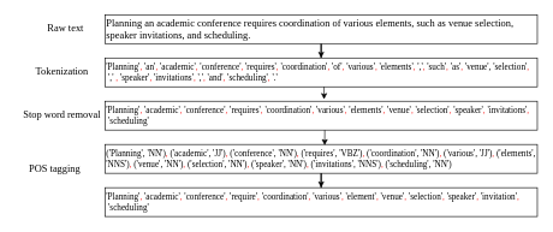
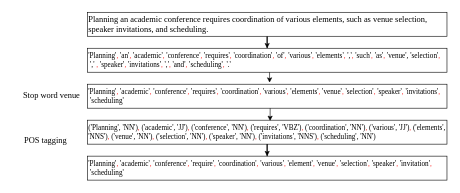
  <mxCell id="0" />
  <mxCell id="1" parent="0" />
  <mxCell id="2" style="edgeStyle=orthogonalEdgeStyle;rounded=0;orthogonalLoop=1;jettySize=auto;html=1;entryX=0.5;entryY=0;entryDx=0;entryDy=0;" edge="1" parent="1" source="3" target="8"><mxGeometry relative="1" as="geometry" /></mxCell>
  <mxCell id="3" value="&lt;div style=&quot;font-size: 14px;&quot;&gt;&lt;span style=&quot;background-color: initial; font-size: 14px;&quot;&gt;&lt;font style=&quot;font-size: 14px;&quot;&gt;Planning an academic conference requires coordination of various elements, such as venue selection, speaker invitations, and scheduling.&amp;nbsp;&lt;/font&gt;&lt;/span&gt;&lt;/div&gt;" style="rounded=0;whiteSpace=wrap;html=1;align=left;fontFamily=Garamond;fontSize=14;" vertex="1" parent="1"><mxGeometry x="145" y="20" width="600" height="40" as="geometry" /></mxCell>
- <mxCell id="4" value="Raw text" style="text;html=1;align=center;verticalAlign=middle;resizable=0;points=[];autosize=1;strokeColor=none;fillColor=none;fontFamily=Garamond;fontSize=14;" vertex="1" parent="1"><mxGeometry x="55" y="25" width="70" height="30" as="geometry" /></mxCell>
  <mxCell id="5" value="POS tagging" style="text;html=1;align=center;verticalAlign=middle;resizable=0;points=[];autosize=1;strokeColor=none;fillColor=none;fontFamily=Garamond;fontSize=14;" vertex="1" parent="1"><mxGeometry x="30" y="220" width="90" height="30" as="geometry" /></mxCell>
- <mxCell id="6" value="Stop word removal" style="text;html=1;align=center;verticalAlign=middle;resizable=0;points=[];autosize=1;strokeColor=none;fillColor=none;fontFamily=Garamond;fontSize=14;" vertex="1" parent="1"><mxGeometry x="20" y="145" width="130" height="30" as="geometry" /></mxCell>
- <mxCell id="7" value="Tokenization" style="text;html=1;align=center;verticalAlign=middle;resizable=0;points=[];autosize=1;strokeColor=none;fillColor=none;fontFamily=Garamond;fontSize=14;" vertex="1" parent="1"><mxGeometry x="40" y="85" width="90" height="30" as="geometry" /></mxCell>
+ <mxCell id="6" value="Stop word venue" style="text;html=1;align=center;verticalAlign=middle;resizable=0;points=[];autosize=1;strokeColor=none;fillColor=none;fontFamily=Garamond;fontSize=14;" vertex="1" parent="1"><mxGeometry x="20" y="145" width="130" height="30" as="geometry" /></mxCell>
  <mxCell id="8" value="&lt;div style=&quot;&quot;&gt;'Planning'&lt;font color=&quot;#ff3333&quot;&gt;,&lt;/font&gt; 'an'&lt;font color=&quot;#ff3333&quot;&gt;,&lt;/font&gt; 'academic'&lt;span style=&quot;color: rgb(255, 51, 51);&quot;&gt;,&lt;/span&gt;&amp;nbsp;'conference'&lt;span style=&quot;color: rgb(255, 51, 51);&quot;&gt;,&lt;/span&gt;&amp;nbsp;'requires'&lt;span style=&quot;color: rgb(255, 51, 51);&quot;&gt;,&lt;/span&gt;&amp;nbsp;'coordination'&lt;span style=&quot;color: rgb(255, 51, 51);&quot;&gt;,&lt;/span&gt;&amp;nbsp;'of'&lt;span style=&quot;color: rgb(255, 51, 51);&quot;&gt;,&lt;/span&gt;&amp;nbsp;'various'&lt;span style=&quot;color: rgb(255, 51, 51);&quot;&gt;,&lt;/span&gt;&amp;nbsp;'elements'&lt;span style=&quot;color: rgb(255, 51, 51);&quot;&gt;,&lt;/span&gt;&amp;nbsp;','&lt;span style=&quot;color: rgb(255, 51, 51);&quot;&gt;,&lt;/span&gt;&amp;nbsp;'such'&lt;span style=&quot;color: rgb(255, 51, 51);&quot;&gt;,&lt;/span&gt;&amp;nbsp;'as'&lt;span style=&quot;color: rgb(255, 51, 51);&quot;&gt;,&lt;/span&gt;&amp;nbsp;'venue',&amp;nbsp;&lt;span style=&quot;background-color: initial;&quot;&gt;'selection'&lt;/span&gt;&lt;span style=&quot;background-color: initial; color: rgb(255, 51, 51);&quot;&gt;,&lt;/span&gt;&lt;/div&gt;&lt;div style=&quot;&quot;&gt;&lt;span style=&quot;background-color: initial; color: rgb(255, 51, 51);&quot;&gt;&amp;nbsp;&lt;/span&gt;&lt;span style=&quot;background-color: initial;&quot;&gt;','&amp;nbsp;&lt;/span&gt;&lt;span style=&quot;background-color: initial; color: rgb(255, 51, 51);&quot;&gt;,&lt;/span&gt;&lt;span style=&quot;background-color: initial;&quot;&gt;&amp;nbsp;'speaker'&lt;/span&gt;&lt;span style=&quot;background-color: initial; color: rgb(255, 51, 51);&quot;&gt;,&lt;/span&gt;&lt;span style=&quot;background-color: initial;&quot;&gt;&amp;nbsp;'invitations'&lt;/span&gt;&lt;span style=&quot;background-color: initial; color: rgb(255, 51, 51);&quot;&gt;,&lt;/span&gt;&lt;span style=&quot;background-color: initial;&quot;&gt;&amp;nbsp;','&lt;/span&gt;&lt;span style=&quot;background-color: initial; color: rgb(255, 51, 51);&quot;&gt;,&lt;/span&gt;&lt;span style=&quot;background-color: initial;&quot;&gt;&amp;nbsp;'and'&lt;/span&gt;&lt;span style=&quot;background-color: initial; color: rgb(255, 51, 51);&quot;&gt;,&lt;/span&gt;&lt;span style=&quot;background-color: initial;&quot;&gt;&amp;nbsp;'scheduling'&lt;/span&gt;&lt;span style=&quot;background-color: initial; color: rgb(255, 51, 51);&quot;&gt;,&lt;/span&gt;&lt;span style=&quot;background-color: initial;&quot;&gt;&amp;nbsp;'.'&lt;/span&gt;&lt;/div&gt;" style="whiteSpace=wrap;html=1;fontFamily=Garamond;align=left;" vertex="1" parent="1"><mxGeometry x="145" y="80" width="600" height="40" as="geometry" /></mxCell>
  <mxCell id="9" value="&lt;div&gt;&lt;font face=&quot;Garamond&quot;&gt;'Planning'&lt;/font&gt;&lt;span style=&quot;color: rgb(255, 51, 51); font-family: Garamond;&quot;&gt;,&lt;/span&gt;&lt;font face=&quot;Garamond&quot;&gt;&amp;nbsp;'academic'&lt;/font&gt;&lt;span style=&quot;color: rgb(255, 51, 51); font-family: Garamond;&quot;&gt;,&lt;/span&gt;&lt;font face=&quot;Garamond&quot;&gt;&amp;nbsp;'conference'&lt;/font&gt;&lt;span style=&quot;color: rgb(255, 51, 51); font-family: Garamond;&quot;&gt;,&lt;/span&gt;&lt;font face=&quot;Garamond&quot;&gt;&amp;nbsp;'requires'&lt;/font&gt;&lt;span style=&quot;color: rgb(255, 51, 51); font-family: Garamond;&quot;&gt;,&amp;nbsp;&lt;/span&gt;&lt;font face=&quot;Garamond&quot;&gt;'coordination'&lt;/font&gt;&lt;span style=&quot;color: rgb(255, 51, 51); font-family: Garamond;&quot;&gt;,&lt;/span&gt;&lt;font face=&quot;Garamond&quot;&gt;&amp;nbsp;'various'&lt;/font&gt;&lt;span style=&quot;color: rgb(255, 51, 51); font-family: Garamond;&quot;&gt;,&lt;/span&gt;&lt;font face=&quot;Garamond&quot;&gt;&amp;nbsp;'elements'&lt;/font&gt;&lt;span style=&quot;color: rgb(255, 51, 51); font-family: Garamond;&quot;&gt;,&lt;/span&gt;&lt;font face=&quot;Garamond&quot;&gt;&amp;nbsp;'venue'&lt;/font&gt;&lt;span style=&quot;color: rgb(255, 51, 51); font-family: Garamond;&quot;&gt;,&lt;/span&gt;&lt;font face=&quot;Garamond&quot;&gt;&amp;nbsp;'selection'&lt;/font&gt;&lt;span style=&quot;color: rgb(255, 51, 51); font-family: Garamond;&quot;&gt;,&amp;nbsp;&lt;/span&gt;&lt;font face=&quot;Garamond&quot;&gt;'speaker'&lt;/font&gt;&lt;span style=&quot;color: rgb(255, 51, 51); font-family: Garamond;&quot;&gt;,&lt;/span&gt;&lt;font face=&quot;Garamond&quot;&gt;&amp;nbsp;'invitations'&lt;/font&gt;&lt;span style=&quot;color: rgb(255, 51, 51); font-family: Garamond;&quot;&gt;,&lt;/span&gt;&lt;/div&gt;&lt;div&gt;&lt;font face=&quot;Garamond&quot;&gt;&amp;nbsp;'scheduling'&lt;/font&gt;&lt;/div&gt;" style="whiteSpace=wrap;html=1;align=left;" vertex="1" parent="1"><mxGeometry x="145" y="140" width="600" height="40" as="geometry" /></mxCell>
  <mxCell id="10" value="&lt;div&gt;&lt;font face=&quot;Garamond&quot;&gt;('Planning', 'NN')&lt;/font&gt;&lt;span style=&quot;color: rgb(255, 51, 51); font-family: Garamond;&quot;&gt;,&lt;/span&gt;&lt;font face=&quot;Garamond&quot;&gt;&amp;nbsp;('academic', 'JJ')&lt;/font&gt;&lt;span style=&quot;color: rgb(255, 51, 51); font-family: Garamond;&quot;&gt;,&lt;/span&gt;&lt;font face=&quot;Garamond&quot;&gt;&amp;nbsp;('conference', 'NN')&lt;/font&gt;&lt;span style=&quot;color: rgb(255, 51, 51); font-family: Garamond;&quot;&gt;,&lt;/span&gt;&lt;font face=&quot;Garamond&quot;&gt;&amp;nbsp;('requires', 'VBZ')&lt;/font&gt;&lt;span style=&quot;color: rgb(255, 51, 51); font-family: Garamond;&quot;&gt;,&lt;/span&gt;&lt;font face=&quot;Garamond&quot;&gt;&amp;nbsp;('coordination', 'NN')&lt;/font&gt;&lt;span style=&quot;color: rgb(255, 51, 51); font-family: Garamond;&quot;&gt;,&lt;/span&gt;&lt;font face=&quot;Garamond&quot;&gt;&amp;nbsp;('various', 'JJ')&lt;/font&gt;&lt;span style=&quot;color: rgb(255, 51, 51); font-family: Garamond;&quot;&gt;,&amp;nbsp;&lt;/span&gt;&lt;font face=&quot;Garamond&quot;&gt;('elements', 'NNS')&lt;/font&gt;&lt;span style=&quot;color: rgb(255, 51, 51); font-family: Garamond;&quot;&gt;,&lt;/span&gt;&lt;font face=&quot;Garamond&quot;&gt;&amp;nbsp;('venue', 'NN')&lt;/font&gt;&lt;span style=&quot;color: rgb(255, 51, 51); font-family: Garamond;&quot;&gt;,&lt;/span&gt;&lt;font face=&quot;Garamond&quot;&gt;&amp;nbsp;('selection', 'NN')&lt;/font&gt;&lt;span style=&quot;color: rgb(255, 51, 51); font-family: Garamond;&quot;&gt;,&lt;/span&gt;&lt;font face=&quot;Garamond&quot;&gt;&amp;nbsp;('speaker', 'NN')&lt;/font&gt;&lt;span style=&quot;color: rgb(255, 51, 51); font-family: Garamond;&quot;&gt;,&lt;/span&gt;&lt;font face=&quot;Garamond&quot;&gt;&amp;nbsp;('invitations', 'NNS')&lt;/font&gt;&lt;span style=&quot;color: rgb(255, 51, 51); font-family: Garamond;&quot;&gt;,&lt;/span&gt;&lt;font face=&quot;Garamond&quot;&gt;&amp;nbsp;('scheduling', 'NN')&lt;/font&gt;&lt;/div&gt;" style="whiteSpace=wrap;html=1;align=left;" vertex="1" parent="1"><mxGeometry x="145" y="200" width="600" height="40" as="geometry" /></mxCell>
  <mxCell id="11" value="&lt;div&gt;'Planning'&lt;span style=&quot;color: rgb(255, 51, 51);&quot;&gt;,&lt;/span&gt;&amp;nbsp;'academic'&lt;span style=&quot;color: rgb(255, 51, 51);&quot;&gt;,&amp;nbsp;&lt;/span&gt;'conference'&lt;span style=&quot;color: rgb(255, 51, 51);&quot;&gt;,&lt;/span&gt;&amp;nbsp;'require'&lt;span style=&quot;color: rgb(255, 51, 51);&quot;&gt;,&lt;/span&gt;&amp;nbsp;'coordination'&lt;span style=&quot;color: rgb(255, 51, 51);&quot;&gt;,&lt;/span&gt;&amp;nbsp;'various'&lt;span style=&quot;color: rgb(255, 51, 51);&quot;&gt;,&lt;/span&gt;&amp;nbsp;'element'&lt;span style=&quot;color: rgb(255, 51, 51);&quot;&gt;,&lt;/span&gt;&amp;nbsp;'venue'&lt;span style=&quot;color: rgb(255, 51, 51);&quot;&gt;,&lt;/span&gt;&amp;nbsp;'selection'&lt;span style=&quot;color: rgb(255, 51, 51);&quot;&gt;,&lt;/span&gt;&amp;nbsp;'speaker'&lt;span style=&quot;color: rgb(255, 51, 51);&quot;&gt;,&lt;/span&gt;&amp;nbsp;'invitation'&lt;span style=&quot;color: rgb(255, 51, 51);&quot;&gt;,&lt;/span&gt;&lt;/div&gt;&lt;div&gt;&amp;nbsp;'scheduling'&lt;/div&gt;" style="whiteSpace=wrap;html=1;fontFamily=Garamond;align=left;" vertex="1" parent="1"><mxGeometry x="145" y="260" width="600" height="40" as="geometry" /></mxCell>
  <mxCell id="12" style="edgeStyle=orthogonalEdgeStyle;rounded=0;orthogonalLoop=1;jettySize=auto;html=1;entryX=0.492;entryY=-0.067;entryDx=0;entryDy=0;entryPerimeter=0;" edge="1" parent="1"><mxGeometry relative="1" as="geometry"><mxPoint x="449" y="120" as="sourcePoint" /><mxPoint x="449.04" y="137.32" as="targetPoint" /></mxGeometry></mxCell>
  <mxCell id="13" style="edgeStyle=orthogonalEdgeStyle;rounded=0;orthogonalLoop=1;jettySize=auto;html=1;entryX=0.508;entryY=0.03;entryDx=0;entryDy=0;entryPerimeter=0;" edge="1" parent="1"><mxGeometry relative="1" as="geometry"><mxPoint x="450.032" y="180" as="sourcePoint" /><mxPoint x="449.88" y="201.2" as="targetPoint" /><Array as="points" /></mxGeometry></mxCell>
  <mxCell id="14" style="edgeStyle=orthogonalEdgeStyle;rounded=0;orthogonalLoop=1;jettySize=auto;html=1;entryX=0.5;entryY=0;entryDx=0;entryDy=0;" edge="1" parent="1" source="10" target="11"><mxGeometry relative="1" as="geometry" /></mxCell>
